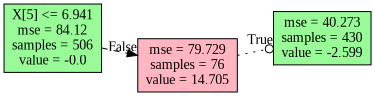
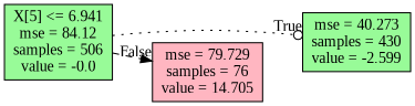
  digraph {
    fontname="Liberation Serif"
    rankdir=LR
    node [color=black fillcolor=palegreen fontname="Liberation Serif" shape=box style=filled]
    edge [fontname="Liberation Serif" labeldistance=2.5]
    n1 [label="X[5] <= 6.941\nmse = 84.12\nsamples = 506\nvalue = -0.0"]
    n2 [label="mse = 40.273\nsamples = 430\nvalue = -2.599"]
    n3 [fillcolor=lightpink label="mse = 79.729\nsamples = 76\nvalue = 14.705"]
-   n3 -> n2 [arrowhead=odot headlabel=True labelangle=45 style=dotted]
+   n1 -> n2 [arrowhead=odot headlabel=True labelangle=45 style=dotted]
    n1 -> n3 [arrowhead=normal headlabel=False labelangle=-45 style=dashed]
  }
